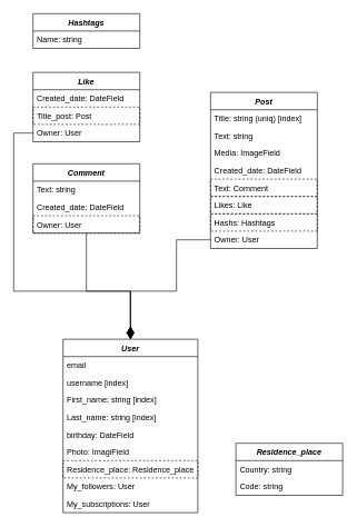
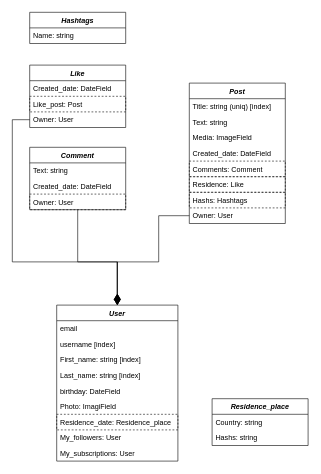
  <mxCell id="0" />
  <mxCell id="1" parent="0" />
  <mxCell id="2" value="Residence_place" style="swimlane;fontStyle=3;align=center;verticalAlign=top;childLayout=stackLayout;horizontal=1;startSize=26;horizontalStack=0;resizeParent=1;resizeLast=0;collapsible=1;marginBottom=0;rounded=0;shadow=0;strokeWidth=1;" parent="1" vertex="1"><mxGeometry x="353" y="664" width="160" height="78" as="geometry"><mxRectangle x="629" y="436" width="160" height="26" as="alternateBounds" /></mxGeometry></mxCell>
  <mxCell id="3" value="Country: string" style="text;align=left;verticalAlign=top;spacingLeft=4;spacingRight=4;overflow=hidden;rotatable=0;points=[[0,0.5],[1,0.5]];portConstraint=eastwest;" parent="2" vertex="1"><mxGeometry y="26" width="160" height="26" as="geometry" /></mxCell>
- <mxCell id="4" value="Code: string" style="text;align=left;verticalAlign=top;spacingLeft=4;spacingRight=4;overflow=hidden;rotatable=0;points=[[0,0.5],[1,0.5]];portConstraint=eastwest;" parent="2" vertex="1"><mxGeometry y="52" width="160" height="26" as="geometry" /></mxCell>
+ <mxCell id="4" value="Hashs: string" style="text;align=left;verticalAlign=top;spacingLeft=4;spacingRight=4;overflow=hidden;rotatable=0;points=[[0,0.5],[1,0.5]];portConstraint=eastwest;" parent="2" vertex="1"><mxGeometry y="52" width="160" height="26" as="geometry" /></mxCell>
  <mxCell id="5" value="User" style="swimlane;fontStyle=3;align=center;verticalAlign=top;childLayout=stackLayout;horizontal=1;startSize=26;horizontalStack=0;resizeParent=1;resizeLast=0;collapsible=1;marginBottom=0;rounded=0;shadow=0;strokeWidth=1;" parent="1" vertex="1"><mxGeometry x="94" y="508" width="202" height="260" as="geometry"><mxRectangle x="230" y="140" width="160" height="26" as="alternateBounds" /></mxGeometry></mxCell>
  <mxCell id="6" value="email" style="text;align=left;verticalAlign=top;spacingLeft=4;spacingRight=4;overflow=hidden;rotatable=0;points=[[0,0.5],[1,0.5]];portConstraint=eastwest;" parent="5" vertex="1"><mxGeometry y="26" width="202" height="26" as="geometry" /></mxCell>
  <mxCell id="7" value="username [index]" style="text;align=left;verticalAlign=top;spacingLeft=4;spacingRight=4;overflow=hidden;rotatable=0;points=[[0,0.5],[1,0.5]];portConstraint=eastwest;rounded=0;shadow=0;html=0;" parent="5" vertex="1"><mxGeometry y="52" width="202" height="26" as="geometry" /></mxCell>
  <mxCell id="8" value="First_name: string [index]" style="text;align=left;verticalAlign=top;spacingLeft=4;spacingRight=4;overflow=hidden;rotatable=0;points=[[0,0.5],[1,0.5]];portConstraint=eastwest;rounded=0;shadow=0;html=0;" parent="5" vertex="1"><mxGeometry y="78" width="202" height="26" as="geometry" /></mxCell>
  <mxCell id="9" value="Last_name: string [index]" style="text;align=left;verticalAlign=top;spacingLeft=4;spacingRight=4;overflow=hidden;rotatable=0;points=[[0,0.5],[1,0.5]];portConstraint=eastwest;rounded=0;shadow=0;html=0;" parent="5" vertex="1"><mxGeometry y="104" width="202" height="26" as="geometry" /></mxCell>
  <mxCell id="10" value="birthday: DateField" style="text;align=left;verticalAlign=top;spacingLeft=4;spacingRight=4;overflow=hidden;rotatable=0;points=[[0,0.5],[1,0.5]];portConstraint=eastwest;rounded=0;shadow=0;html=0;" parent="5" vertex="1"><mxGeometry y="130" width="202" height="26" as="geometry" /></mxCell>
  <mxCell id="11" value="Photo: ImagiField" style="text;align=left;verticalAlign=top;spacingLeft=4;spacingRight=4;overflow=hidden;rotatable=0;points=[[0,0.5],[1,0.5]];portConstraint=eastwest;rounded=0;shadow=0;html=0;" parent="5" vertex="1"><mxGeometry y="156" width="202" height="26" as="geometry" /></mxCell>
- <mxCell id="12" value="Residence_place: Residence_place" style="text;align=left;verticalAlign=top;spacingLeft=4;spacingRight=4;overflow=hidden;rotatable=0;points=[[0,0.5],[1,0.5]];portConstraint=eastwest;rounded=0;shadow=0;html=0;fillColor=none;strokeColor=default;dashed=1;" parent="5" vertex="1"><mxGeometry y="182" width="202" height="26" as="geometry" /></mxCell>
+ <mxCell id="12" value="Residence_date: Residence_place" style="text;align=left;verticalAlign=top;spacingLeft=4;spacingRight=4;overflow=hidden;rotatable=0;points=[[0,0.5],[1,0.5]];portConstraint=eastwest;rounded=0;shadow=0;html=0;fillColor=none;strokeColor=default;dashed=1;" parent="5" vertex="1"><mxGeometry y="182" width="202" height="26" as="geometry" /></mxCell>
  <mxCell id="13" value="My_followers: User" style="text;align=left;verticalAlign=top;spacingLeft=4;spacingRight=4;overflow=hidden;rotatable=0;points=[[0,0.5],[1,0.5]];portConstraint=eastwest;rounded=0;shadow=0;html=0;" parent="5" vertex="1"><mxGeometry y="208" width="202" height="26" as="geometry" /></mxCell>
  <mxCell id="14" value="My_subscriptions: User" style="text;align=left;verticalAlign=top;spacingLeft=4;spacingRight=4;overflow=hidden;rotatable=0;points=[[0,0.5],[1,0.5]];portConstraint=eastwest;rounded=0;shadow=0;html=0;" vertex="1" parent="5"><mxGeometry y="234" width="202" height="26" as="geometry" /></mxCell>
  <mxCell id="15" value="Post" style="swimlane;fontStyle=3;align=center;verticalAlign=top;childLayout=stackLayout;horizontal=1;startSize=26;horizontalStack=0;resizeParent=1;resizeLast=0;collapsible=1;marginBottom=0;rounded=0;shadow=0;strokeWidth=1;" parent="1" vertex="1"><mxGeometry x="315" y="138" width="160" height="234" as="geometry"><mxRectangle x="629" y="436" width="160" height="26" as="alternateBounds" /></mxGeometry></mxCell>
  <mxCell id="16" value="Title: string (uniq) [index]" style="text;align=left;verticalAlign=top;spacingLeft=4;spacingRight=4;overflow=hidden;rotatable=0;points=[[0,0.5],[1,0.5]];portConstraint=eastwest;" parent="15" vertex="1"><mxGeometry y="26" width="160" height="26" as="geometry" /></mxCell>
  <mxCell id="17" value="Text: string" style="text;align=left;verticalAlign=top;spacingLeft=4;spacingRight=4;overflow=hidden;rotatable=0;points=[[0,0.5],[1,0.5]];portConstraint=eastwest;" parent="15" vertex="1"><mxGeometry y="52" width="160" height="26" as="geometry" /></mxCell>
  <mxCell id="18" value="Media: ImageField" style="text;align=left;verticalAlign=top;spacingLeft=4;spacingRight=4;overflow=hidden;rotatable=0;points=[[0,0.5],[1,0.5]];portConstraint=eastwest;" parent="15" vertex="1"><mxGeometry y="78" width="160" height="26" as="geometry" /></mxCell>
  <mxCell id="19" value="Created_date: DateField" style="text;align=left;verticalAlign=top;spacingLeft=4;spacingRight=4;overflow=hidden;rotatable=0;points=[[0,0.5],[1,0.5]];portConstraint=eastwest;" parent="15" vertex="1"><mxGeometry y="104" width="160" height="26" as="geometry" /></mxCell>
- <mxCell id="20" value="Text: Comment" style="text;align=left;verticalAlign=top;spacingLeft=4;spacingRight=4;overflow=hidden;rotatable=0;points=[[0,0.5],[1,0.5]];portConstraint=eastwest;strokeColor=default;dashed=1;" parent="15" vertex="1"><mxGeometry y="130" width="160" height="26" as="geometry" /></mxCell>
- <mxCell id="21" value="Likes: Like" style="text;align=left;verticalAlign=top;spacingLeft=4;spacingRight=4;overflow=hidden;rotatable=0;points=[[0,0.5],[1,0.5]];portConstraint=eastwest;strokeColor=default;dashed=1;" parent="15" vertex="1"><mxGeometry y="156" width="160" height="26" as="geometry" /></mxCell>
+ <mxCell id="20" value="Comments: Comment" style="text;align=left;verticalAlign=top;spacingLeft=4;spacingRight=4;overflow=hidden;rotatable=0;points=[[0,0.5],[1,0.5]];portConstraint=eastwest;strokeColor=default;dashed=1;" parent="15" vertex="1"><mxGeometry y="130" width="160" height="26" as="geometry" /></mxCell>
+ <mxCell id="21" value="Residence: Like" style="text;align=left;verticalAlign=top;spacingLeft=4;spacingRight=4;overflow=hidden;rotatable=0;points=[[0,0.5],[1,0.5]];portConstraint=eastwest;strokeColor=default;dashed=1;" parent="15" vertex="1"><mxGeometry y="156" width="160" height="26" as="geometry" /></mxCell>
  <mxCell id="22" value="Hashs: Hashtags" style="text;align=left;verticalAlign=top;spacingLeft=4;spacingRight=4;overflow=hidden;rotatable=0;points=[[0,0.5],[1,0.5]];portConstraint=eastwest;strokeColor=default;dashed=1;" parent="15" vertex="1"><mxGeometry y="182" width="160" height="26" as="geometry" /></mxCell>
  <mxCell id="23" value="Owner: User" style="text;align=left;verticalAlign=top;spacingLeft=4;spacingRight=4;overflow=hidden;rotatable=0;points=[[0,0.5],[1,0.5]];portConstraint=eastwest;strokeColor=none;dashed=1;dashPattern=8 8;" parent="15" vertex="1"><mxGeometry y="208" width="160" height="26" as="geometry" /></mxCell>
  <mxCell id="24" style="edgeStyle=orthogonalEdgeStyle;rounded=0;orthogonalLoop=1;jettySize=auto;html=1;entryX=0.5;entryY=0;entryDx=0;entryDy=0;endSize=16;endArrow=diamondThin;endFill=1;exitX=0;exitY=0.5;exitDx=0;exitDy=0;strokeColor=default;" parent="1" source="23" target="5" edge="1"><mxGeometry relative="1" as="geometry"><Array as="points"><mxPoint x="264" y="359" /><mxPoint x="264" y="436" /><mxPoint x="195" y="436" /></Array></mxGeometry></mxCell>
  <mxCell id="25" value="Comment" style="swimlane;fontStyle=3;align=center;verticalAlign=top;childLayout=stackLayout;horizontal=1;startSize=26;horizontalStack=0;resizeParent=1;resizeLast=0;collapsible=1;marginBottom=0;rounded=0;shadow=0;strokeWidth=1;" parent="1" vertex="1"><mxGeometry x="49" y="245" width="160" height="104" as="geometry"><mxRectangle x="629" y="436" width="160" height="26" as="alternateBounds" /></mxGeometry></mxCell>
  <mxCell id="26" value="Text: string" style="text;align=left;verticalAlign=top;spacingLeft=4;spacingRight=4;overflow=hidden;rotatable=0;points=[[0,0.5],[1,0.5]];portConstraint=eastwest;" parent="25" vertex="1"><mxGeometry y="26" width="160" height="26" as="geometry" /></mxCell>
  <mxCell id="27" value="Created_date: DateField" style="text;align=left;verticalAlign=top;spacingLeft=4;spacingRight=4;overflow=hidden;rotatable=0;points=[[0,0.5],[1,0.5]];portConstraint=eastwest;" parent="25" vertex="1"><mxGeometry y="52" width="160" height="26" as="geometry" /></mxCell>
  <mxCell id="28" value="Owner: User" style="text;align=left;verticalAlign=top;spacingLeft=4;spacingRight=4;overflow=hidden;rotatable=0;points=[[0,0.5],[1,0.5]];portConstraint=eastwest;strokeColor=default;dashed=1;" parent="25" vertex="1"><mxGeometry y="78" width="160" height="26" as="geometry" /></mxCell>
  <mxCell id="29" style="edgeStyle=orthogonalEdgeStyle;rounded=0;orthogonalLoop=1;jettySize=auto;html=1;entryX=0.5;entryY=0;entryDx=0;entryDy=0;endArrow=diamondThin;endFill=1;endSize=16;" parent="1" source="28" target="5" edge="1"><mxGeometry relative="1" as="geometry"><Array as="points"><mxPoint x="129" y="436" /><mxPoint x="195" y="436" /></Array></mxGeometry></mxCell>
  <mxCell id="30" value="Like" style="swimlane;fontStyle=3;align=center;verticalAlign=top;childLayout=stackLayout;horizontal=1;startSize=26;horizontalStack=0;resizeParent=1;resizeLast=0;collapsible=1;marginBottom=0;rounded=0;shadow=0;strokeWidth=1;" parent="1" vertex="1"><mxGeometry x="49" y="108" width="160" height="104" as="geometry"><mxRectangle x="629" y="436" width="160" height="26" as="alternateBounds" /></mxGeometry></mxCell>
  <mxCell id="31" value="Created_date: DateField" style="text;align=left;verticalAlign=top;spacingLeft=4;spacingRight=4;overflow=hidden;rotatable=0;points=[[0,0.5],[1,0.5]];portConstraint=eastwest;" parent="30" vertex="1"><mxGeometry y="26" width="160" height="26" as="geometry" /></mxCell>
- <mxCell id="32" value="Title_post: Post" style="text;align=left;verticalAlign=top;spacingLeft=4;spacingRight=4;overflow=hidden;rotatable=0;points=[[0,0.5],[1,0.5]];portConstraint=eastwest;strokeColor=default;dashed=1;" parent="30" vertex="1"><mxGeometry y="52" width="160" height="26" as="geometry" /></mxCell>
+ <mxCell id="32" value="Like_post: Post" style="text;align=left;verticalAlign=top;spacingLeft=4;spacingRight=4;overflow=hidden;rotatable=0;points=[[0,0.5],[1,0.5]];portConstraint=eastwest;strokeColor=default;dashed=1;" parent="30" vertex="1"><mxGeometry y="52" width="160" height="26" as="geometry" /></mxCell>
  <mxCell id="33" value="Owner: User" style="text;align=left;verticalAlign=top;spacingLeft=4;spacingRight=4;overflow=hidden;rotatable=0;points=[[0,0.5],[1,0.5]];portConstraint=eastwest;strokeColor=none;" parent="30" vertex="1"><mxGeometry y="78" width="160" height="26" as="geometry" /></mxCell>
  <mxCell id="34" style="edgeStyle=orthogonalEdgeStyle;rounded=0;orthogonalLoop=1;jettySize=auto;html=1;entryX=0.5;entryY=0;entryDx=0;entryDy=0;endSize=16;endArrow=diamondThin;endFill=1;" parent="1" source="33" target="5" edge="1"><mxGeometry relative="1" as="geometry"><Array as="points"><mxPoint x="20" y="199" /><mxPoint x="20" y="436" /><mxPoint x="195" y="436" /></Array></mxGeometry></mxCell>
  <mxCell id="35" value="Hashtags" style="swimlane;fontStyle=3;align=center;verticalAlign=top;childLayout=stackLayout;horizontal=1;startSize=26;horizontalStack=0;resizeParent=1;resizeLast=0;collapsible=1;marginBottom=0;rounded=0;shadow=0;strokeWidth=1;" parent="1" vertex="1"><mxGeometry x="49" y="20" width="160" height="52" as="geometry"><mxRectangle x="629" y="436" width="160" height="26" as="alternateBounds" /></mxGeometry></mxCell>
  <mxCell id="36" value="Name: string" style="text;align=left;verticalAlign=top;spacingLeft=4;spacingRight=4;overflow=hidden;rotatable=0;points=[[0,0.5],[1,0.5]];portConstraint=eastwest;" parent="35" vertex="1"><mxGeometry y="26" width="160" height="26" as="geometry" /></mxCell>
